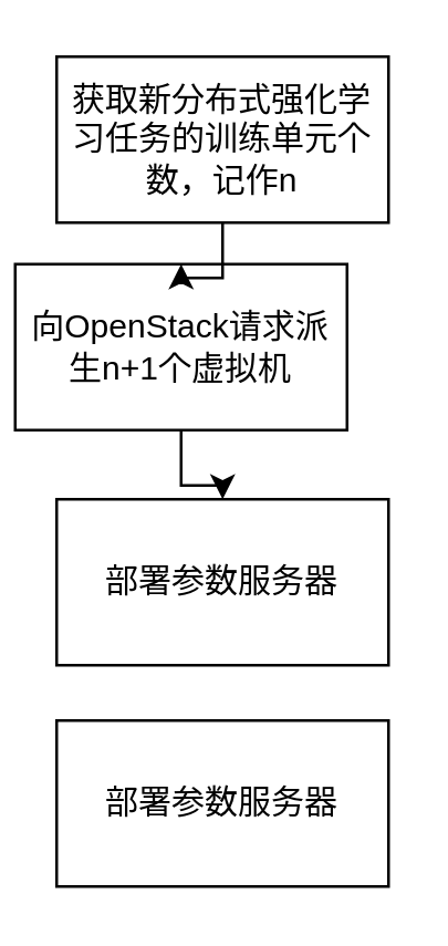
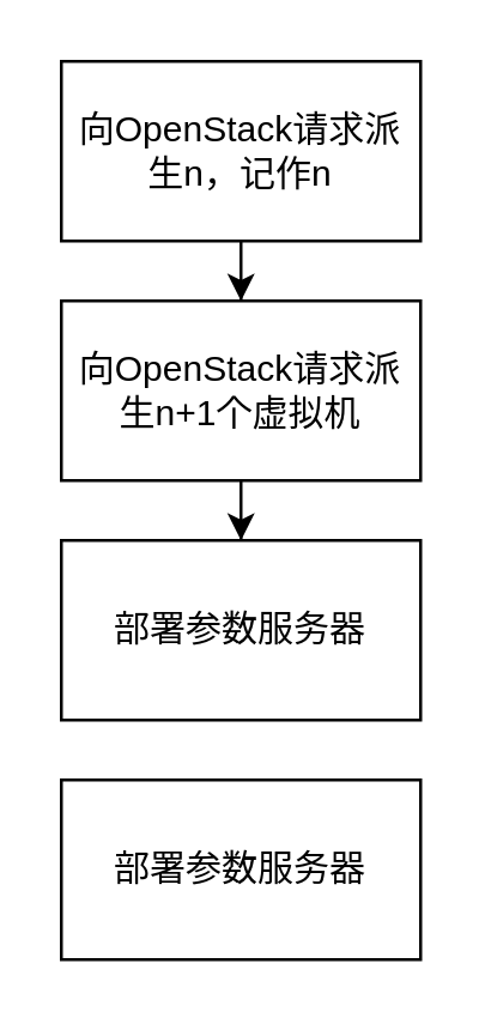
  <mxCell id="0" />
  <mxCell id="1" parent="0" />
  <mxCell id="2" value="" style="edgeStyle=orthogonalEdgeStyle;rounded=0;orthogonalLoop=1;jettySize=auto;html=1;" edge="1" parent="1" source="3" target="4"><mxGeometry relative="1" as="geometry" /></mxCell>
- <mxCell id="3" value="向OpenStack请求派生n+1个虚拟机" style="rounded=0;whiteSpace=wrap;html=1;" vertex="1" parent="1"><mxGeometry x="5" y="95" width="120" height="60" as="geometry" /></mxCell>
+ <mxCell id="3" value="向OpenStack请求派生n+1个虚拟机" style="rounded=0;whiteSpace=wrap;html=1;" vertex="1" parent="1"><mxGeometry x="20" y="100" width="120" height="60" as="geometry" /></mxCell>
  <mxCell id="4" value="部署参数服务器" style="rounded=0;whiteSpace=wrap;html=1;" vertex="1" parent="1"><mxGeometry x="20" y="180" width="120" height="60" as="geometry" /></mxCell>
  <mxCell id="5" value="" style="edgeStyle=orthogonalEdgeStyle;rounded=0;orthogonalLoop=1;jettySize=auto;html=1;" edge="1" parent="1" source="6" target="3"><mxGeometry relative="1" as="geometry" /></mxCell>
- <mxCell id="6" value="获取新分布式强化学习任务的训练单元个数，记作n" style="rounded=0;whiteSpace=wrap;html=1;" vertex="1" parent="1"><mxGeometry x="20" y="20" width="120" height="60" as="geometry" /></mxCell>
+ <mxCell id="6" value="向OpenStack请求派生n，记作n" style="rounded=0;whiteSpace=wrap;html=1;" vertex="1" parent="1"><mxGeometry x="20" y="20" width="120" height="60" as="geometry" /></mxCell>
  <mxCell id="7" value="部署参数服务器" style="rounded=0;whiteSpace=wrap;html=1;" vertex="1" parent="1"><mxGeometry x="20" y="260" width="120" height="60" as="geometry" /></mxCell>
